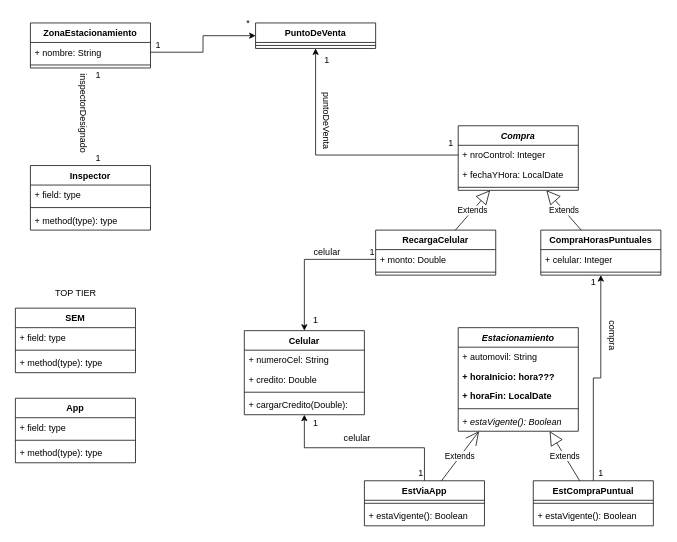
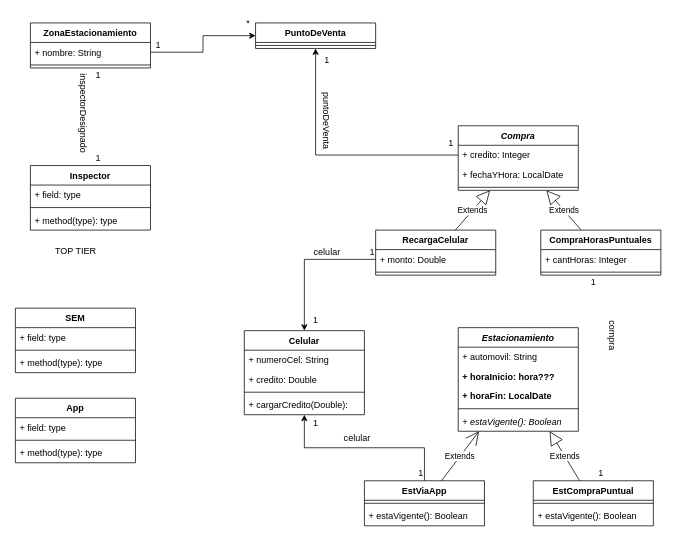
  <mxCell id="0" />
  <mxCell id="1" parent="0" />
  <mxCell id="2" value="ZonaEstacionamiento" style="swimlane;fontStyle=1;align=center;verticalAlign=top;childLayout=stackLayout;horizontal=1;startSize=26;horizontalStack=0;resizeParent=1;resizeParentMax=0;resizeLast=0;collapsible=1;marginBottom=0;" vertex="1" parent="1"><mxGeometry x="40" y="30" width="160" height="60" as="geometry" /></mxCell>
  <mxCell id="3" value="+ nombre: String" style="text;strokeColor=none;fillColor=none;align=left;verticalAlign=top;spacingLeft=4;spacingRight=4;overflow=hidden;rotatable=0;points=[[0,0.5],[1,0.5]];portConstraint=eastwest;" vertex="1" parent="2"><mxGeometry y="26" width="160" height="26" as="geometry" /></mxCell>
  <mxCell id="4" value="" style="line;strokeWidth=1;fillColor=none;align=left;verticalAlign=middle;spacingTop=-1;spacingLeft=3;spacingRight=3;rotatable=0;labelPosition=right;points=[];portConstraint=eastwest;" vertex="1" parent="2"><mxGeometry y="52" width="160" height="8" as="geometry" /></mxCell>
  <mxCell id="5" value="PuntoDeVenta" style="swimlane;fontStyle=1;align=center;verticalAlign=top;childLayout=stackLayout;horizontal=1;startSize=26;horizontalStack=0;resizeParent=1;resizeParentMax=0;resizeLast=0;collapsible=1;marginBottom=0;" vertex="1" parent="1"><mxGeometry x="340" y="30" width="160" height="34" as="geometry" /></mxCell>
  <mxCell id="6" value="" style="line;strokeWidth=1;fillColor=none;align=left;verticalAlign=middle;spacingTop=-1;spacingLeft=3;spacingRight=3;rotatable=0;labelPosition=right;points=[];portConstraint=eastwest;" vertex="1" parent="5"><mxGeometry y="26" width="160" height="8" as="geometry" /></mxCell>
  <mxCell id="7" style="edgeStyle=orthogonalEdgeStyle;rounded=0;orthogonalLoop=1;jettySize=auto;html=1;" edge="1" parent="1" source="3" target="5"><mxGeometry relative="1" as="geometry" /></mxCell>
  <mxCell id="8" value="*" style="text;html=1;align=center;verticalAlign=middle;resizable=0;points=[];autosize=1;" vertex="1" parent="1"><mxGeometry x="320" y="20" width="20" height="20" as="geometry" /></mxCell>
  <mxCell id="9" value="1" style="text;html=1;align=center;verticalAlign=middle;resizable=0;points=[];autosize=1;" vertex="1" parent="1"><mxGeometry x="200" y="50" width="20" height="20" as="geometry" /></mxCell>
  <mxCell id="10" value="SEM" style="swimlane;fontStyle=1;align=center;verticalAlign=top;childLayout=stackLayout;horizontal=1;startSize=26;horizontalStack=0;resizeParent=1;resizeParentMax=0;resizeLast=0;collapsible=1;marginBottom=0;" vertex="1" parent="1"><mxGeometry x="20" y="410" width="160" height="86" as="geometry" /></mxCell>
  <mxCell id="11" value="+ field: type" style="text;strokeColor=none;fillColor=none;align=left;verticalAlign=top;spacingLeft=4;spacingRight=4;overflow=hidden;rotatable=0;points=[[0,0.5],[1,0.5]];portConstraint=eastwest;" vertex="1" parent="10"><mxGeometry y="26" width="160" height="26" as="geometry" /></mxCell>
  <mxCell id="12" value="" style="line;strokeWidth=1;fillColor=none;align=left;verticalAlign=middle;spacingTop=-1;spacingLeft=3;spacingRight=3;rotatable=0;labelPosition=right;points=[];portConstraint=eastwest;" vertex="1" parent="10"><mxGeometry y="52" width="160" height="8" as="geometry" /></mxCell>
  <mxCell id="13" value="+ method(type): type" style="text;strokeColor=none;fillColor=none;align=left;verticalAlign=top;spacingLeft=4;spacingRight=4;overflow=hidden;rotatable=0;points=[[0,0.5],[1,0.5]];portConstraint=eastwest;" vertex="1" parent="10"><mxGeometry y="60" width="160" height="26" as="geometry" /></mxCell>
  <mxCell id="14" value="Inspector" style="swimlane;fontStyle=1;align=center;verticalAlign=top;childLayout=stackLayout;horizontal=1;startSize=26;horizontalStack=0;resizeParent=1;resizeParentMax=0;resizeLast=0;collapsible=1;marginBottom=0;" vertex="1" parent="1"><mxGeometry x="40" y="220" width="160" height="86" as="geometry" /></mxCell>
  <mxCell id="15" value="+ field: type" style="text;strokeColor=none;fillColor=none;align=left;verticalAlign=top;spacingLeft=4;spacingRight=4;overflow=hidden;rotatable=0;points=[[0,0.5],[1,0.5]];portConstraint=eastwest;" vertex="1" parent="14"><mxGeometry y="26" width="160" height="26" as="geometry" /></mxCell>
  <mxCell id="16" value="" style="line;strokeWidth=1;fillColor=none;align=left;verticalAlign=middle;spacingTop=-1;spacingLeft=3;spacingRight=3;rotatable=0;labelPosition=right;points=[];portConstraint=eastwest;" vertex="1" parent="14"><mxGeometry y="52" width="160" height="8" as="geometry" /></mxCell>
  <mxCell id="17" value="+ method(type): type" style="text;strokeColor=none;fillColor=none;align=left;verticalAlign=top;spacingLeft=4;spacingRight=4;overflow=hidden;rotatable=0;points=[[0,0.5],[1,0.5]];portConstraint=eastwest;" vertex="1" parent="14"><mxGeometry y="60" width="160" height="26" as="geometry" /></mxCell>
  <mxCell id="18" value="1" style="text;html=1;align=center;verticalAlign=middle;resizable=0;points=[];autosize=1;" vertex="1" parent="1"><mxGeometry x="120" y="200" width="20" height="20" as="geometry" /></mxCell>
  <mxCell id="19" value="1" style="text;html=1;align=center;verticalAlign=middle;resizable=0;points=[];autosize=1;" vertex="1" parent="1"><mxGeometry x="120" y="90" width="20" height="20" as="geometry" /></mxCell>
  <mxCell id="20" value="inspectorDesignado" style="text;html=1;align=center;verticalAlign=middle;resizable=0;points=[];autosize=1;rotation=90;" vertex="1" parent="1"><mxGeometry x="50" y="140" width="120" height="20" as="geometry" /></mxCell>
  <mxCell id="21" style="edgeStyle=orthogonalEdgeStyle;rounded=0;orthogonalLoop=1;jettySize=auto;html=1;" edge="1" parent="1" source="24" target="5"><mxGeometry relative="1" as="geometry"><mxPoint x="500" y="69" as="targetPoint" /></mxGeometry></mxCell>
  <mxCell id="22" value="1" style="text;html=1;align=center;verticalAlign=middle;resizable=0;points=[];autosize=1;" vertex="1" parent="1"><mxGeometry x="425" y="70" width="20" height="20" as="geometry" /></mxCell>
  <mxCell id="23" value="Compra" style="swimlane;fontStyle=3;align=center;verticalAlign=top;childLayout=stackLayout;horizontal=1;startSize=26;horizontalStack=0;resizeParent=1;resizeParentMax=0;resizeLast=0;collapsible=1;marginBottom=0;" vertex="1" parent="1"><mxGeometry x="610" y="167" width="160" height="86" as="geometry" /></mxCell>
- <mxCell id="24" value="+ nroControl: Integer" style="text;strokeColor=none;fillColor=none;align=left;verticalAlign=top;spacingLeft=4;spacingRight=4;overflow=hidden;rotatable=0;points=[[0,0.5],[1,0.5]];portConstraint=eastwest;" vertex="1" parent="23"><mxGeometry y="26" width="160" height="26" as="geometry" /></mxCell>
+ <mxCell id="24" value="+ credito: Integer" style="text;strokeColor=none;fillColor=none;align=left;verticalAlign=top;spacingLeft=4;spacingRight=4;overflow=hidden;rotatable=0;points=[[0,0.5],[1,0.5]];portConstraint=eastwest;" vertex="1" parent="23"><mxGeometry y="26" width="160" height="26" as="geometry" /></mxCell>
  <mxCell id="25" value="+ fechaYHora: LocalDate" style="text;strokeColor=none;fillColor=none;align=left;verticalAlign=top;spacingLeft=4;spacingRight=4;overflow=hidden;rotatable=0;points=[[0,0.5],[1,0.5]];portConstraint=eastwest;" vertex="1" parent="23"><mxGeometry y="52" width="160" height="26" as="geometry" /></mxCell>
  <mxCell id="26" value="" style="line;strokeWidth=1;fillColor=none;align=left;verticalAlign=middle;spacingTop=-1;spacingLeft=3;spacingRight=3;rotatable=0;labelPosition=right;points=[];portConstraint=eastwest;" vertex="1" parent="23"><mxGeometry y="78" width="160" height="8" as="geometry" /></mxCell>
  <mxCell id="27" value="1" style="text;html=1;align=center;verticalAlign=middle;resizable=0;points=[];autosize=1;" vertex="1" parent="1"><mxGeometry x="590" y="180" width="20" height="20" as="geometry" /></mxCell>
  <mxCell id="28" value="puntoDeVenta" style="text;html=1;align=center;verticalAlign=middle;resizable=0;points=[];autosize=1;rotation=90;" vertex="1" parent="1"><mxGeometry x="390" y="150" width="90" height="20" as="geometry" /></mxCell>
  <mxCell id="29" value="RecargaCelular" style="swimlane;fontStyle=1;align=center;verticalAlign=top;childLayout=stackLayout;horizontal=1;startSize=26;horizontalStack=0;resizeParent=1;resizeParentMax=0;resizeLast=0;collapsible=1;marginBottom=0;" vertex="1" parent="1"><mxGeometry x="500" y="306" width="160" height="60" as="geometry" /></mxCell>
  <mxCell id="30" value="+ monto: Double" style="text;strokeColor=none;fillColor=none;align=left;verticalAlign=top;spacingLeft=4;spacingRight=4;overflow=hidden;rotatable=0;points=[[0,0.5],[1,0.5]];portConstraint=eastwest;" vertex="1" parent="29"><mxGeometry y="26" width="160" height="26" as="geometry" /></mxCell>
  <mxCell id="31" value="" style="line;strokeWidth=1;fillColor=none;align=left;verticalAlign=middle;spacingTop=-1;spacingLeft=3;spacingRight=3;rotatable=0;labelPosition=right;points=[];portConstraint=eastwest;" vertex="1" parent="29"><mxGeometry y="52" width="160" height="8" as="geometry" /></mxCell>
  <mxCell id="32" value="CompraHorasPuntuales" style="swimlane;fontStyle=1;align=center;verticalAlign=top;childLayout=stackLayout;horizontal=1;startSize=26;horizontalStack=0;resizeParent=1;resizeParentMax=0;resizeLast=0;collapsible=1;marginBottom=0;" vertex="1" parent="1"><mxGeometry x="720" y="306" width="160" height="60" as="geometry" /></mxCell>
- <mxCell id="33" value="+ celular: Integer" style="text;strokeColor=none;fillColor=none;align=left;verticalAlign=top;spacingLeft=4;spacingRight=4;overflow=hidden;rotatable=0;points=[[0,0.5],[1,0.5]];portConstraint=eastwest;" vertex="1" parent="32"><mxGeometry y="26" width="160" height="26" as="geometry" /></mxCell>
+ <mxCell id="33" value="+ cantHoras: Integer" style="text;strokeColor=none;fillColor=none;align=left;verticalAlign=top;spacingLeft=4;spacingRight=4;overflow=hidden;rotatable=0;points=[[0,0.5],[1,0.5]];portConstraint=eastwest;" vertex="1" parent="32"><mxGeometry y="26" width="160" height="26" as="geometry" /></mxCell>
  <mxCell id="34" value="" style="line;strokeWidth=1;fillColor=none;align=left;verticalAlign=middle;spacingTop=-1;spacingLeft=3;spacingRight=3;rotatable=0;labelPosition=right;points=[];portConstraint=eastwest;" vertex="1" parent="32"><mxGeometry y="52" width="160" height="8" as="geometry" /></mxCell>
  <mxCell id="35" value="Extends" style="endArrow=block;endSize=16;endFill=0;html=1;" edge="1" parent="1" source="29" target="23"><mxGeometry width="160" relative="1" as="geometry"><mxPoint x="610" y="360" as="sourcePoint" /><mxPoint x="770" y="360" as="targetPoint" /></mxGeometry></mxCell>
  <mxCell id="36" value="Extends" style="endArrow=block;endSize=16;endFill=0;html=1;" edge="1" parent="1" source="32" target="23"><mxGeometry width="160" relative="1" as="geometry"><mxPoint x="624.029" y="316" as="sourcePoint" /><mxPoint x="665.971" y="263" as="targetPoint" /></mxGeometry></mxCell>
  <mxCell id="37" value="Estacionamiento" style="swimlane;fontStyle=3;align=center;verticalAlign=top;childLayout=stackLayout;horizontal=1;startSize=26;horizontalStack=0;resizeParent=1;resizeParentMax=0;resizeLast=0;collapsible=1;marginBottom=0;" vertex="1" parent="1"><mxGeometry x="610" y="436" width="160" height="138" as="geometry" /></mxCell>
  <mxCell id="38" value="+ automovil: String" style="text;strokeColor=none;fillColor=none;align=left;verticalAlign=top;spacingLeft=4;spacingRight=4;overflow=hidden;rotatable=0;points=[[0,0.5],[1,0.5]];portConstraint=eastwest;" vertex="1" parent="37"><mxGeometry y="26" width="160" height="26" as="geometry" /></mxCell>
  <mxCell id="39" value="+ horaInicio: hora???" style="text;strokeColor=none;fillColor=none;align=left;verticalAlign=top;spacingLeft=4;spacingRight=4;overflow=hidden;rotatable=0;points=[[0,0.5],[1,0.5]];portConstraint=eastwest;fontStyle=1" vertex="1" parent="37"><mxGeometry y="52" width="160" height="26" as="geometry" /></mxCell>
  <mxCell id="40" value="+ horaFin: LocalDate" style="text;strokeColor=none;fillColor=none;align=left;verticalAlign=top;spacingLeft=4;spacingRight=4;overflow=hidden;rotatable=0;points=[[0,0.5],[1,0.5]];portConstraint=eastwest;fontStyle=1" vertex="1" parent="37"><mxGeometry y="78" width="160" height="26" as="geometry" /></mxCell>
  <mxCell id="41" value="" style="line;strokeWidth=1;fillColor=none;align=left;verticalAlign=middle;spacingTop=-1;spacingLeft=3;spacingRight=3;rotatable=0;labelPosition=right;points=[];portConstraint=eastwest;" vertex="1" parent="37"><mxGeometry y="104" width="160" height="8" as="geometry" /></mxCell>
  <mxCell id="42" value="+ estaVigente(): Boolean" style="text;strokeColor=none;fillColor=none;align=left;verticalAlign=top;spacingLeft=4;spacingRight=4;overflow=hidden;rotatable=0;points=[[0,0.5],[1,0.5]];portConstraint=eastwest;fontStyle=2" vertex="1" parent="37"><mxGeometry y="112" width="160" height="26" as="geometry" /></mxCell>
  <mxCell id="43" style="edgeStyle=orthogonalEdgeStyle;rounded=0;orthogonalLoop=1;jettySize=auto;html=1;" edge="1" parent="1" source="44" target="53"><mxGeometry relative="1" as="geometry" /></mxCell>
  <mxCell id="44" value="EstViaApp" style="swimlane;fontStyle=1;align=center;verticalAlign=top;childLayout=stackLayout;horizontal=1;startSize=26;horizontalStack=0;resizeParent=1;resizeParentMax=0;resizeLast=0;collapsible=1;marginBottom=0;" vertex="1" parent="1"><mxGeometry x="485" y="640" width="160" height="60" as="geometry" /></mxCell>
  <mxCell id="45" value="" style="line;strokeWidth=1;fillColor=none;align=left;verticalAlign=middle;spacingTop=-1;spacingLeft=3;spacingRight=3;rotatable=0;labelPosition=right;points=[];portConstraint=eastwest;" vertex="1" parent="44"><mxGeometry y="26" width="160" height="8" as="geometry" /></mxCell>
  <mxCell id="46" value="+ estaVigente(): Boolean" style="text;strokeColor=none;fillColor=none;align=left;verticalAlign=top;spacingLeft=4;spacingRight=4;overflow=hidden;rotatable=0;points=[[0,0.5],[1,0.5]];portConstraint=eastwest;" vertex="1" parent="44"><mxGeometry y="34" width="160" height="26" as="geometry" /></mxCell>
- <mxCell id="47" style="edgeStyle=orthogonalEdgeStyle;rounded=0;orthogonalLoop=1;jettySize=auto;html=1;" edge="1" parent="1" source="48" target="32"><mxGeometry relative="1" as="geometry" /></mxCell>
  <mxCell id="48" value="EstCompraPuntual" style="swimlane;fontStyle=1;align=center;verticalAlign=top;childLayout=stackLayout;horizontal=1;startSize=26;horizontalStack=0;resizeParent=1;resizeParentMax=0;resizeLast=0;collapsible=1;marginBottom=0;" vertex="1" parent="1"><mxGeometry x="710" y="640" width="160" height="60" as="geometry" /></mxCell>
  <mxCell id="49" value="" style="line;strokeWidth=1;fillColor=none;align=left;verticalAlign=middle;spacingTop=-1;spacingLeft=3;spacingRight=3;rotatable=0;labelPosition=right;points=[];portConstraint=eastwest;" vertex="1" parent="48"><mxGeometry y="26" width="160" height="8" as="geometry" /></mxCell>
  <mxCell id="50" value="+ estaVigente(): Boolean" style="text;strokeColor=none;fillColor=none;align=left;verticalAlign=top;spacingLeft=4;spacingRight=4;overflow=hidden;rotatable=0;points=[[0,0.5],[1,0.5]];portConstraint=eastwest;" vertex="1" parent="48"><mxGeometry y="34" width="160" height="26" as="geometry" /></mxCell>
  <mxCell id="51" value="Extends" style="endArrow=open;endSize=16;endFill=0;html=1;" edge="1" parent="1" source="44" target="37"><mxGeometry width="160" relative="1" as="geometry"><mxPoint x="579.029" y="640" as="sourcePoint" /><mxPoint x="620.971" y="587" as="targetPoint" /></mxGeometry></mxCell>
  <mxCell id="52" value="Extends" style="endArrow=block;endSize=16;endFill=0;html=1;" edge="1" parent="1" source="48" target="37"><mxGeometry width="160" relative="1" as="geometry"><mxPoint x="605.197" y="650" as="sourcePoint" /><mxPoint x="651.545" y="584" as="targetPoint" /></mxGeometry></mxCell>
  <mxCell id="53" value="Celular" style="swimlane;fontStyle=1;align=center;verticalAlign=top;childLayout=stackLayout;horizontal=1;startSize=26;horizontalStack=0;resizeParent=1;resizeParentMax=0;resizeLast=0;collapsible=1;marginBottom=0;" vertex="1" parent="1"><mxGeometry x="325" y="440" width="160" height="112" as="geometry" /></mxCell>
  <mxCell id="54" value="+ numeroCel: String" style="text;strokeColor=none;fillColor=none;align=left;verticalAlign=top;spacingLeft=4;spacingRight=4;overflow=hidden;rotatable=0;points=[[0,0.5],[1,0.5]];portConstraint=eastwest;" vertex="1" parent="53"><mxGeometry y="26" width="160" height="26" as="geometry" /></mxCell>
  <mxCell id="55" value="+ credito: Double" style="text;strokeColor=none;fillColor=none;align=left;verticalAlign=top;spacingLeft=4;spacingRight=4;overflow=hidden;rotatable=0;points=[[0,0.5],[1,0.5]];portConstraint=eastwest;" vertex="1" parent="53"><mxGeometry y="52" width="160" height="26" as="geometry" /></mxCell>
  <mxCell id="56" value="" style="line;strokeWidth=1;fillColor=none;align=left;verticalAlign=middle;spacingTop=-1;spacingLeft=3;spacingRight=3;rotatable=0;labelPosition=right;points=[];portConstraint=eastwest;" vertex="1" parent="53"><mxGeometry y="78" width="160" height="8" as="geometry" /></mxCell>
  <mxCell id="57" value="+ cargarCredito(Double):" style="text;strokeColor=none;fillColor=none;align=left;verticalAlign=top;spacingLeft=4;spacingRight=4;overflow=hidden;rotatable=0;points=[[0,0.5],[1,0.5]];portConstraint=eastwest;" vertex="1" parent="53"><mxGeometry y="86" width="160" height="26" as="geometry" /></mxCell>
  <mxCell id="58" style="edgeStyle=orthogonalEdgeStyle;rounded=0;orthogonalLoop=1;jettySize=auto;html=1;" edge="1" parent="1" source="30" target="53"><mxGeometry relative="1" as="geometry" /></mxCell>
  <mxCell id="59" value="1" style="text;html=1;align=center;verticalAlign=middle;resizable=0;points=[];autosize=1;" vertex="1" parent="1"><mxGeometry x="485" y="326" width="20" height="20" as="geometry" /></mxCell>
  <mxCell id="60" value="1" style="text;html=1;align=center;verticalAlign=middle;resizable=0;points=[];autosize=1;" vertex="1" parent="1"><mxGeometry x="410" y="416" width="20" height="20" as="geometry" /></mxCell>
  <mxCell id="61" value="1" style="text;html=1;align=center;verticalAlign=middle;resizable=0;points=[];autosize=1;" vertex="1" parent="1"><mxGeometry x="410" y="554" width="20" height="20" as="geometry" /></mxCell>
  <mxCell id="62" value="1" style="text;html=1;align=center;verticalAlign=middle;resizable=0;points=[];autosize=1;" vertex="1" parent="1"><mxGeometry x="550" y="620" width="20" height="20" as="geometry" /></mxCell>
  <mxCell id="63" value="1" style="text;html=1;align=center;verticalAlign=middle;resizable=0;points=[];autosize=1;" vertex="1" parent="1"><mxGeometry x="780" y="366" width="20" height="20" as="geometry" /></mxCell>
  <mxCell id="64" value="1" style="text;html=1;align=center;verticalAlign=middle;resizable=0;points=[];autosize=1;" vertex="1" parent="1"><mxGeometry x="790" y="620" width="20" height="20" as="geometry" /></mxCell>
  <mxCell id="65" value="celular" style="text;html=1;align=center;verticalAlign=middle;resizable=0;points=[];autosize=1;" vertex="1" parent="1"><mxGeometry x="410" y="326" width="50" height="20" as="geometry" /></mxCell>
  <mxCell id="66" value="celular" style="text;html=1;align=center;verticalAlign=middle;resizable=0;points=[];autosize=1;" vertex="1" parent="1"><mxGeometry x="450" y="574" width="50" height="20" as="geometry" /></mxCell>
  <mxCell id="67" value="compra" style="text;html=1;align=center;verticalAlign=middle;resizable=0;points=[];autosize=1;rotation=90;" vertex="1" parent="1"><mxGeometry x="785" y="436" width="60" height="20" as="geometry" /></mxCell>
  <mxCell id="68" value="App" style="swimlane;fontStyle=1;align=center;verticalAlign=top;childLayout=stackLayout;horizontal=1;startSize=26;horizontalStack=0;resizeParent=1;resizeParentMax=0;resizeLast=0;collapsible=1;marginBottom=0;" vertex="1" parent="1"><mxGeometry x="20" y="530" width="160" height="86" as="geometry" /></mxCell>
  <mxCell id="69" value="+ field: type" style="text;strokeColor=none;fillColor=none;align=left;verticalAlign=top;spacingLeft=4;spacingRight=4;overflow=hidden;rotatable=0;points=[[0,0.5],[1,0.5]];portConstraint=eastwest;" vertex="1" parent="68"><mxGeometry y="26" width="160" height="26" as="geometry" /></mxCell>
  <mxCell id="70" value="" style="line;strokeWidth=1;fillColor=none;align=left;verticalAlign=middle;spacingTop=-1;spacingLeft=3;spacingRight=3;rotatable=0;labelPosition=right;points=[];portConstraint=eastwest;" vertex="1" parent="68"><mxGeometry y="52" width="160" height="8" as="geometry" /></mxCell>
  <mxCell id="71" value="+ method(type): type" style="text;strokeColor=none;fillColor=none;align=left;verticalAlign=top;spacingLeft=4;spacingRight=4;overflow=hidden;rotatable=0;points=[[0,0.5],[1,0.5]];portConstraint=eastwest;" vertex="1" parent="68"><mxGeometry y="60" width="160" height="26" as="geometry" /></mxCell>
- <mxCell id="72" value="TOP TIER" style="text;html=1;align=center;verticalAlign=middle;resizable=0;points=[];autosize=1;" vertex="1" parent="1"><mxGeometry x="65" y="380" width="70" height="20" as="geometry" /></mxCell>
+ <mxCell id="72" value="TOP TIER" style="text;html=1;align=center;verticalAlign=middle;resizable=0;points=[];autosize=1;" vertex="1" parent="1"><mxGeometry x="65" y="325" width="70" height="20" as="geometry" /></mxCell>
